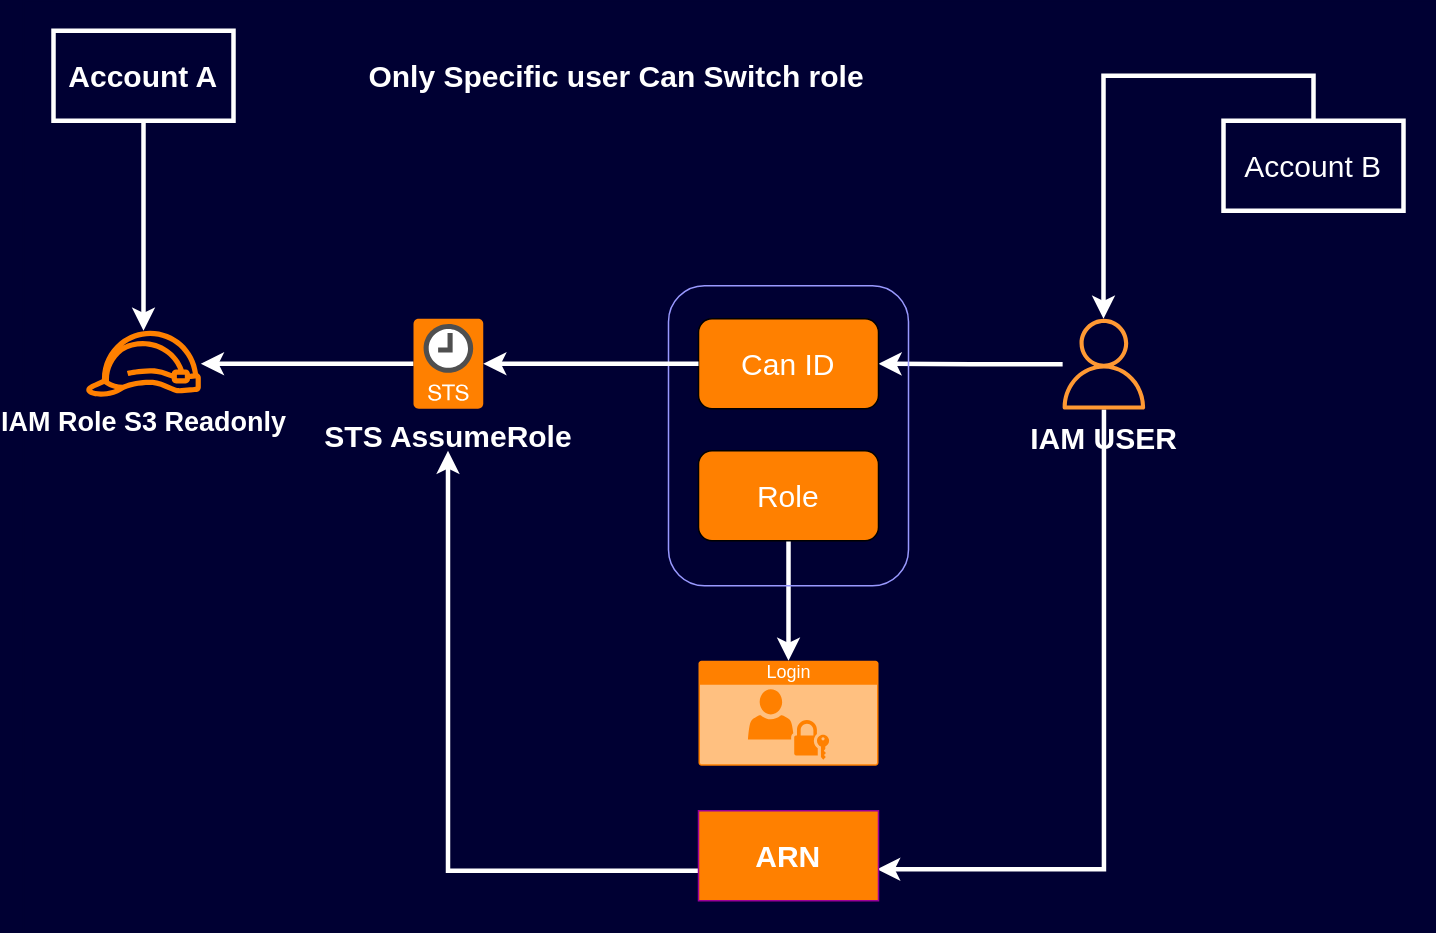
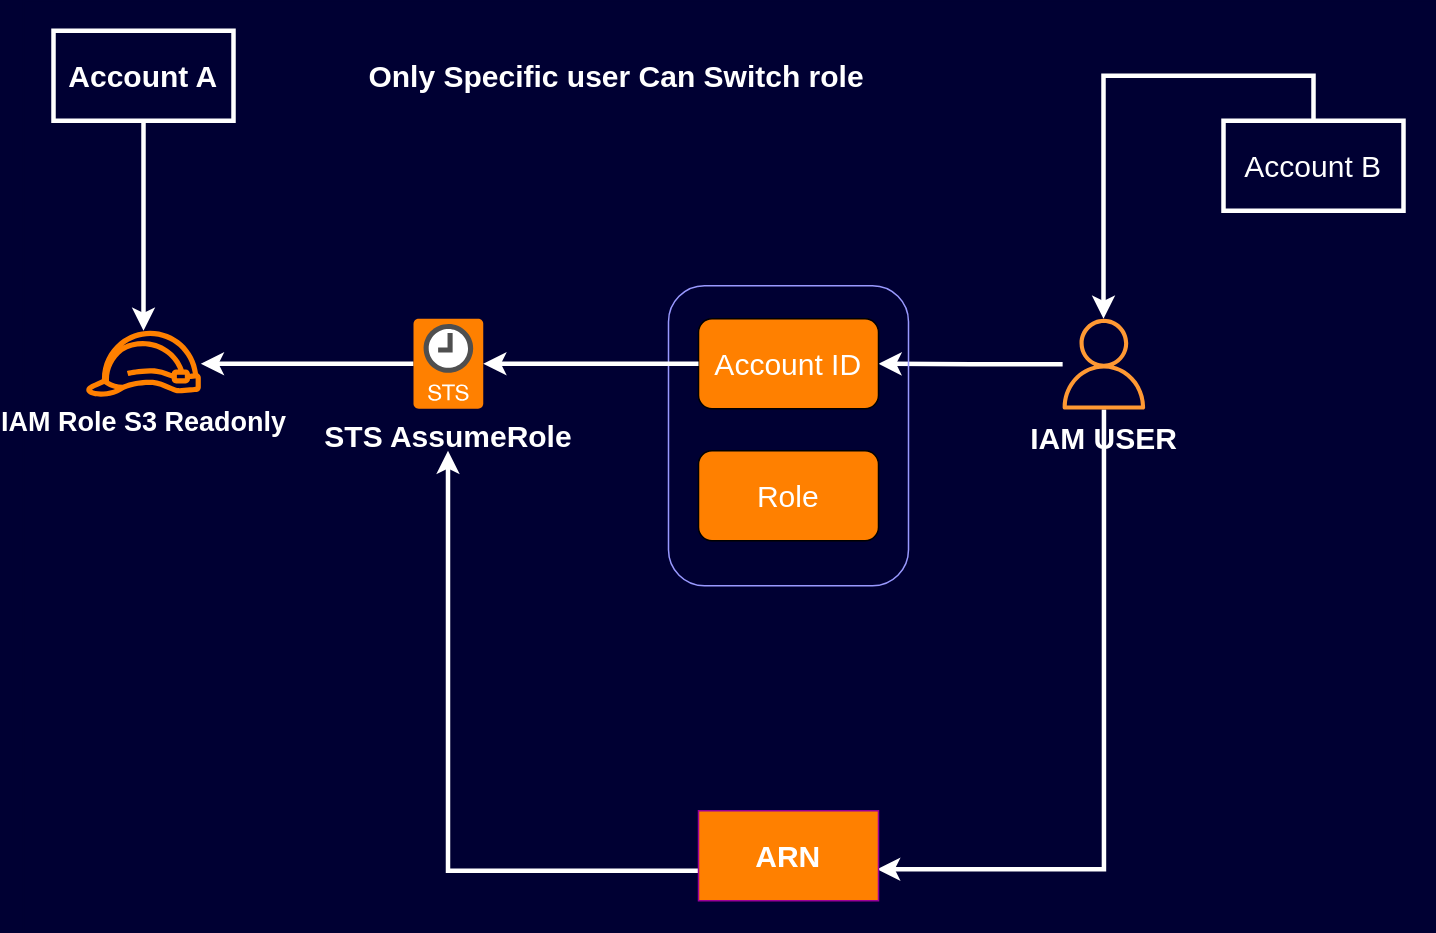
  <mxCell id="0" />
  <mxCell id="1" parent="0" />
  <mxCell id="2" style="edgeStyle=none;rounded=0;orthogonalLoop=1;jettySize=auto;html=1;strokeColor=#FFFFFF;strokeWidth=3;" parent="1" source="3" edge="1"><mxGeometry relative="1" as="geometry"><mxPoint x="80" y="220" as="targetPoint" /></mxGeometry></mxCell>
  <mxCell id="3" value="&lt;font color=&quot;#ffffff&quot; size=&quot;1&quot;&gt;&lt;b style=&quot;font-size: 20px&quot;&gt;Account A&lt;/b&gt;&lt;/font&gt;" style="rounded=0;whiteSpace=wrap;html=1;strokeColor=#FFFFFF;strokeWidth=3;fillColor=none;" parent="1" vertex="1"><mxGeometry x="20" y="20" width="120" height="60" as="geometry" /></mxCell>
  <mxCell id="4" style="edgeStyle=orthogonalEdgeStyle;rounded=0;orthogonalLoop=1;jettySize=auto;html=1;strokeColor=#FFFFFF;strokeWidth=3;" edge="1" parent="1" source="5" target="8"><mxGeometry relative="1" as="geometry"><Array as="points"><mxPoint x="720" y="50" /><mxPoint x="720" y="242" /></Array></mxGeometry></mxCell>
  <mxCell id="5" value="&lt;font color=&quot;#ffffff&quot;&gt;&lt;span style=&quot;font-size: 20px&quot;&gt;Account B&lt;/span&gt;&lt;/font&gt;" style="rounded=0;whiteSpace=wrap;html=1;strokeColor=#FFFFFF;strokeWidth=3;fillColor=none;" parent="1" vertex="1"><mxGeometry x="800" y="80" width="120" height="60" as="geometry" /></mxCell>
  <mxCell id="6" style="edgeStyle=orthogonalEdgeStyle;rounded=0;orthogonalLoop=1;jettySize=auto;html=1;entryX=1;entryY=0.5;entryDx=0;entryDy=0;strokeColor=#FFFFFF;strokeWidth=3;" edge="1" parent="1" source="8" target="11"><mxGeometry relative="1" as="geometry" /></mxCell>
  <mxCell id="7" style="edgeStyle=orthogonalEdgeStyle;rounded=0;orthogonalLoop=1;jettySize=auto;html=1;entryX=0.992;entryY=0.65;entryDx=0;entryDy=0;entryPerimeter=0;strokeColor=#FFFFFF;strokeWidth=3;" edge="1" parent="1" source="8" target="20"><mxGeometry relative="1" as="geometry"><Array as="points"><mxPoint x="720" y="579" /></Array></mxGeometry></mxCell>
  <mxCell id="8" value="&lt;b&gt;&lt;font style=&quot;font-size: 20px&quot; color=&quot;#ffffff&quot;&gt;IAM USER&lt;/font&gt;&lt;/b&gt;" style="outlineConnect=0;fontColor=#232F3E;gradientColor=none;strokeColor=none;dashed=0;verticalLabelPosition=bottom;verticalAlign=top;align=center;html=1;fontSize=12;fontStyle=0;aspect=fixed;pointerEvents=1;shape=mxgraph.aws4.user;fillColor=#FF9933;" parent="1" vertex="1"><mxGeometry x="690" y="212" width="60.5" height="60.5" as="geometry" /></mxCell>
  <mxCell id="9" value="&lt;font color=&quot;#ffffff&quot; size=&quot;1&quot;&gt;&lt;b style=&quot;font-size: 18px&quot;&gt;IAM Role S3 Readonly&lt;/b&gt;&lt;/font&gt;" style="outlineConnect=0;fontColor=#232F3E;gradientColor=none;strokeColor=none;dashed=0;verticalLabelPosition=bottom;verticalAlign=top;align=center;html=1;fontSize=12;fontStyle=0;aspect=fixed;pointerEvents=1;shape=mxgraph.aws4.role;fillColor=#FF8000;" vertex="1" parent="1"><mxGeometry x="41" y="220" width="78" height="44" as="geometry" /></mxCell>
  <mxCell id="10" style="edgeStyle=orthogonalEdgeStyle;rounded=0;orthogonalLoop=1;jettySize=auto;html=1;strokeColor=#FFFFFF;strokeWidth=3;" edge="1" parent="1" source="17" target="9"><mxGeometry relative="1" as="geometry" /></mxCell>
- <mxCell id="11" value="&lt;font color=&quot;#ffffff&quot; style=&quot;font-size: 20px&quot;&gt;Can ID&lt;/font&gt;" style="rounded=1;whiteSpace=wrap;html=1;fillColor=#FF8000;" vertex="1" parent="1"><mxGeometry x="450" y="212" width="120" height="60" as="geometry" /></mxCell>
- <mxCell id="12" style="edgeStyle=orthogonalEdgeStyle;rounded=0;orthogonalLoop=1;jettySize=auto;html=1;strokeColor=#FFFFFF;strokeWidth=3;" edge="1" parent="1" source="13" target="14"><mxGeometry relative="1" as="geometry" /></mxCell>
+ <mxCell id="11" value="&lt;font color=&quot;#ffffff&quot; style=&quot;font-size: 20px&quot;&gt;Account ID&lt;/font&gt;" style="rounded=1;whiteSpace=wrap;html=1;fillColor=#FF8000;" vertex="1" parent="1"><mxGeometry x="450" y="212" width="120" height="60" as="geometry" /></mxCell>
  <mxCell id="13" value="&lt;font color=&quot;#ffffff&quot;&gt;&lt;span style=&quot;font-size: 20px&quot;&gt;Role&lt;/span&gt;&lt;/font&gt;" style="rounded=1;whiteSpace=wrap;html=1;fillColor=#FF8000;" vertex="1" parent="1"><mxGeometry x="450" y="300" width="120" height="60" as="geometry" /></mxCell>
- <mxCell id="14" value="Login" style="html=1;strokeColor=none;labelPosition=center;verticalLabelPosition=middle;verticalAlign=top;align=center;fontSize=12;outlineConnect=0;spacingTop=-6;fontColor=#FFFFFF;shape=mxgraph.sitemap.login;fillColor=#FF8000;" vertex="1" parent="1"><mxGeometry x="450" y="440" width="120" height="70" as="geometry" /></mxCell>
  <mxCell id="15" value="" style="rounded=1;whiteSpace=wrap;html=1;fillColor=none;strokeColor=#9999FF;" vertex="1" parent="1"><mxGeometry x="430" y="190" width="160" height="200" as="geometry" /></mxCell>
  <mxCell id="16" value="&lt;font color=&quot;#ffffff&quot;&gt;&lt;span style=&quot;font-size: 20px&quot;&gt;&lt;b&gt;Only Specific user Can Switch role&lt;/b&gt;&lt;/span&gt;&lt;/font&gt;" style="text;html=1;resizable=0;autosize=1;align=center;verticalAlign=middle;points=[];fillColor=none;strokeColor=none;rounded=0;" vertex="1" parent="1"><mxGeometry x="220" y="40" width="350" height="20" as="geometry" /></mxCell>
  <mxCell id="17" value="&lt;font color=&quot;#ffffff&quot; size=&quot;1&quot;&gt;&lt;b style=&quot;font-size: 20px&quot;&gt;STS AssumeRole&lt;/b&gt;&lt;/font&gt;" style="outlineConnect=0;dashed=0;verticalLabelPosition=bottom;verticalAlign=top;align=center;html=1;shape=mxgraph.aws3.sts_2;gradientColor=none;strokeColor=#990099;fillColor=#FF8000;" vertex="1" parent="1"><mxGeometry x="260" y="212" width="46.5" height="60" as="geometry" /></mxCell>
  <mxCell id="18" style="edgeStyle=orthogonalEdgeStyle;rounded=0;orthogonalLoop=1;jettySize=auto;html=1;strokeColor=#FFFFFF;strokeWidth=3;" edge="1" parent="1" source="11" target="17"><mxGeometry relative="1" as="geometry"><mxPoint x="450" y="242" as="sourcePoint" /><mxPoint x="118.617" y="242" as="targetPoint" /></mxGeometry></mxCell>
  <mxCell id="19" style="edgeStyle=orthogonalEdgeStyle;rounded=0;orthogonalLoop=1;jettySize=auto;html=1;strokeColor=#FFFFFF;strokeWidth=3;" edge="1" parent="1" source="20"><mxGeometry relative="1" as="geometry"><mxPoint x="283" y="300" as="targetPoint" /><Array as="points"><mxPoint x="283" y="580" /></Array></mxGeometry></mxCell>
  <mxCell id="20" value="&lt;font size=&quot;1&quot; color=&quot;#ffffff&quot;&gt;&lt;b style=&quot;font-size: 20px&quot;&gt;ARN&lt;/b&gt;&lt;/font&gt;" style="rounded=0;whiteSpace=wrap;html=1;strokeColor=#990099;fillColor=#FF8000;" vertex="1" parent="1"><mxGeometry x="450" y="540" width="120" height="60" as="geometry" /></mxCell>
